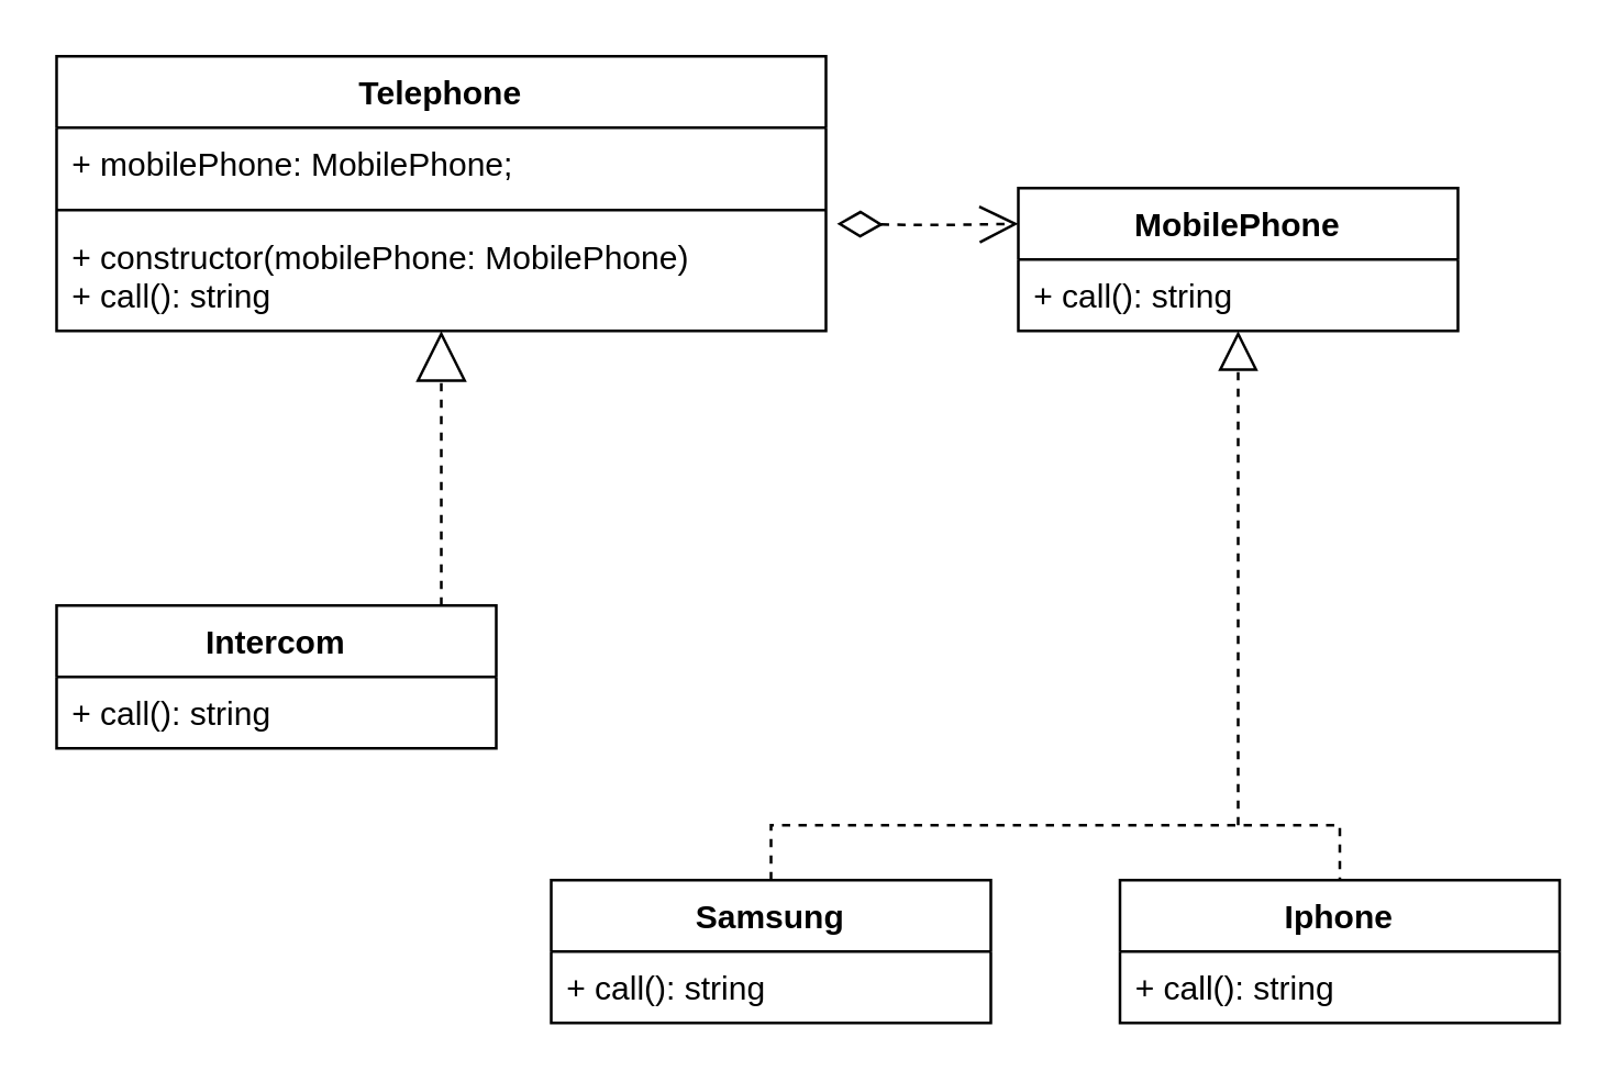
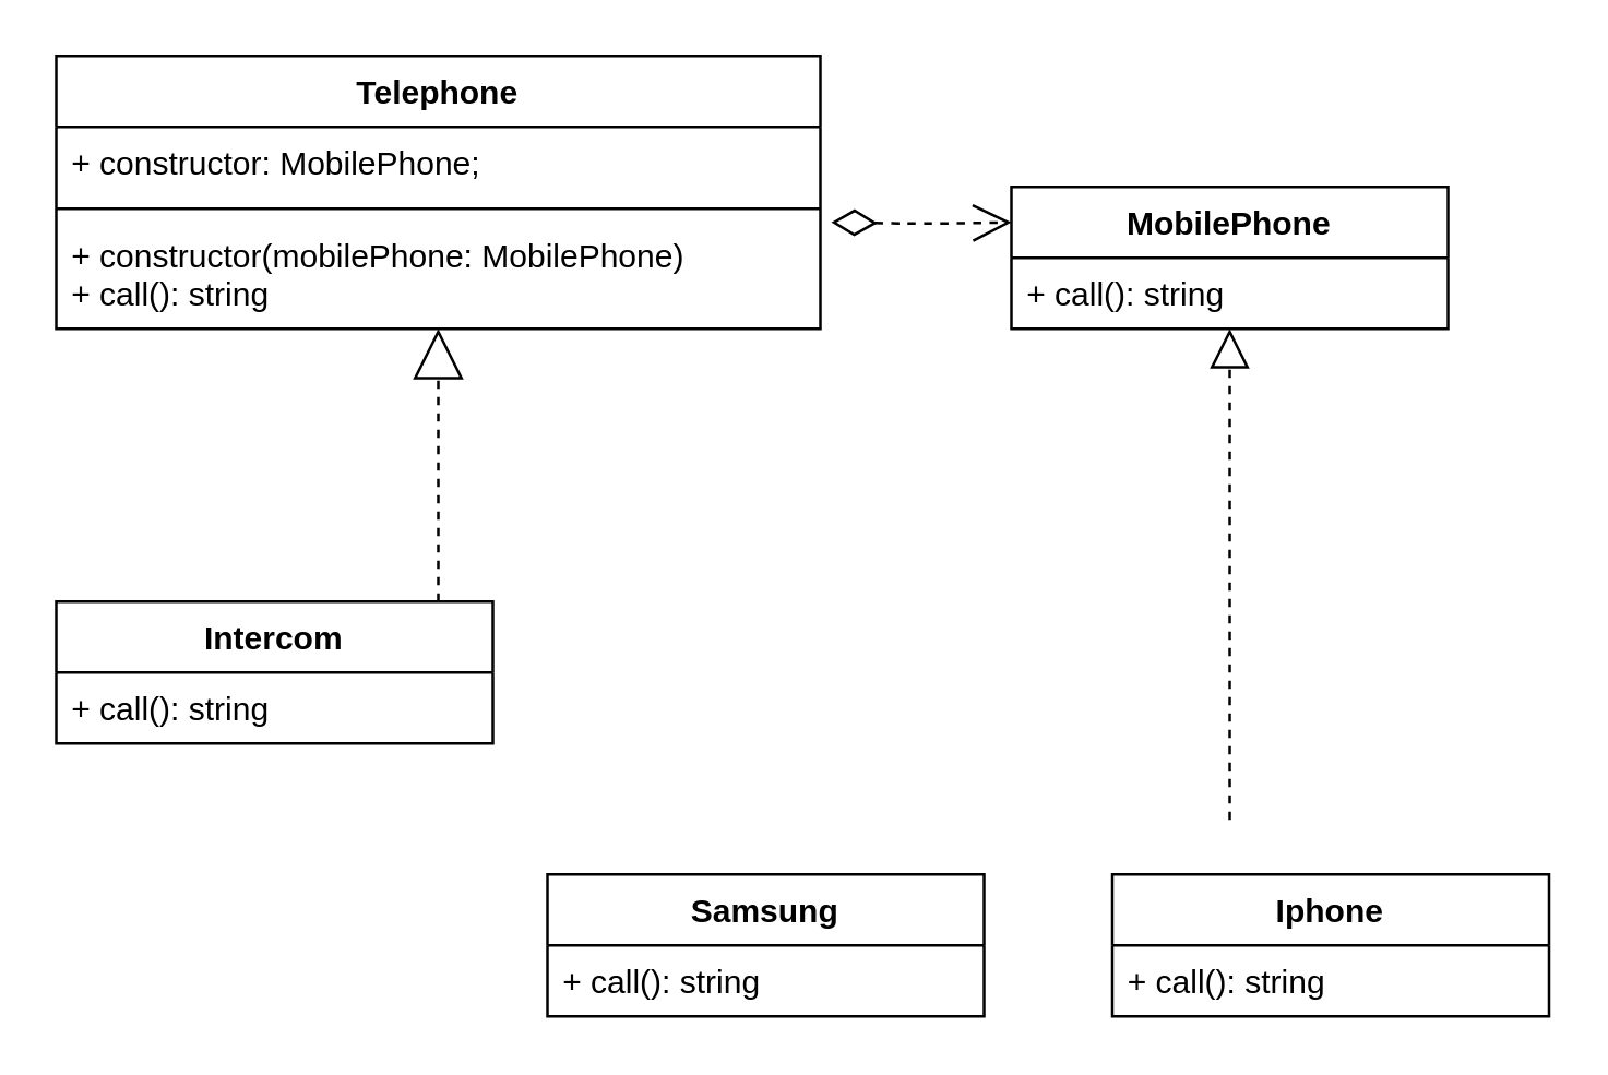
  <mxCell id="0" />
  <mxCell id="1" parent="0" />
  <mxCell id="2" value="Telephone" style="swimlane;fontStyle=1;align=center;verticalAlign=top;childLayout=stackLayout;horizontal=1;startSize=26;horizontalStack=0;resizeParent=1;resizeParentMax=0;resizeLast=0;collapsible=1;marginBottom=0;" vertex="1" parent="1"><mxGeometry x="20" y="20" width="280" height="100" as="geometry" /></mxCell>
- <mxCell id="3" value="+ mobilePhone: MobilePhone;" style="text;strokeColor=none;fillColor=none;align=left;verticalAlign=top;spacingLeft=4;spacingRight=4;overflow=hidden;rotatable=0;points=[[0,0.5],[1,0.5]];portConstraint=eastwest;" vertex="1" parent="2"><mxGeometry y="26" width="280" height="26" as="geometry" /></mxCell>
+ <mxCell id="3" value="+ constructor: MobilePhone;" style="text;strokeColor=none;fillColor=none;align=left;verticalAlign=top;spacingLeft=4;spacingRight=4;overflow=hidden;rotatable=0;points=[[0,0.5],[1,0.5]];portConstraint=eastwest;" vertex="1" parent="2"><mxGeometry y="26" width="280" height="26" as="geometry" /></mxCell>
  <mxCell id="4" value="" style="line;strokeWidth=1;fillColor=none;align=left;verticalAlign=middle;spacingTop=-1;spacingLeft=3;spacingRight=3;rotatable=0;labelPosition=right;points=[];portConstraint=eastwest;" vertex="1" parent="2"><mxGeometry y="52" width="280" height="8" as="geometry" /></mxCell>
  <mxCell id="5" value="+ constructor(mobilePhone: MobilePhone)&#10;+ call(): string" style="text;strokeColor=none;fillColor=none;align=left;verticalAlign=top;spacingLeft=4;spacingRight=4;overflow=hidden;rotatable=0;points=[[0,0.5],[1,0.5]];portConstraint=eastwest;" vertex="1" parent="2"><mxGeometry y="60" width="280" height="40" as="geometry" /></mxCell>
  <mxCell id="6" value="Intercom" style="swimlane;fontStyle=1;align=center;verticalAlign=top;childLayout=stackLayout;horizontal=1;startSize=26;horizontalStack=0;resizeParent=1;resizeParentMax=0;resizeLast=0;collapsible=1;marginBottom=0;" vertex="1" parent="1"><mxGeometry x="20" y="220" width="160" height="52" as="geometry" /></mxCell>
  <mxCell id="7" value="+ call(): string" style="text;strokeColor=none;fillColor=none;align=left;verticalAlign=top;spacingLeft=4;spacingRight=4;overflow=hidden;rotatable=0;points=[[0,0.5],[1,0.5]];portConstraint=eastwest;" vertex="1" parent="6"><mxGeometry y="26" width="160" height="26" as="geometry" /></mxCell>
  <mxCell id="8" value="MobilePhone" style="swimlane;fontStyle=1;align=center;verticalAlign=top;childLayout=stackLayout;horizontal=1;startSize=26;horizontalStack=0;resizeParent=1;resizeParentMax=0;resizeLast=0;collapsible=1;marginBottom=0;" vertex="1" parent="1"><mxGeometry x="370" y="68" width="160" height="52" as="geometry" /></mxCell>
  <mxCell id="9" value="+ call(): string" style="text;strokeColor=none;fillColor=none;align=left;verticalAlign=top;spacingLeft=4;spacingRight=4;overflow=hidden;rotatable=0;points=[[0,0.5],[1,0.5]];portConstraint=eastwest;" vertex="1" parent="8"><mxGeometry y="26" width="160" height="26" as="geometry" /></mxCell>
  <mxCell id="10" value="Iphone" style="swimlane;fontStyle=1;align=center;verticalAlign=top;childLayout=stackLayout;horizontal=1;startSize=26;horizontalStack=0;resizeParent=1;resizeParentMax=0;resizeLast=0;collapsible=1;marginBottom=0;" vertex="1" parent="1"><mxGeometry x="407" y="320" width="160" height="52" as="geometry" /></mxCell>
  <mxCell id="11" value="+ call(): string" style="text;strokeColor=none;fillColor=none;align=left;verticalAlign=top;spacingLeft=4;spacingRight=4;overflow=hidden;rotatable=0;points=[[0,0.5],[1,0.5]];portConstraint=eastwest;" vertex="1" parent="10"><mxGeometry y="26" width="160" height="26" as="geometry" /></mxCell>
- <mxCell id="12" style="edgeStyle=orthogonalEdgeStyle;rounded=0;orthogonalLoop=1;jettySize=auto;html=1;exitX=0.5;exitY=0;exitDx=0;exitDy=0;entryX=0.5;entryY=0;entryDx=0;entryDy=0;endArrow=none;endFill=0;dashed=1;" edge="1" parent="1" source="13" target="10"><mxGeometry relative="1" as="geometry" /></mxCell>
  <mxCell id="13" value="Samsung" style="swimlane;fontStyle=1;align=center;verticalAlign=top;childLayout=stackLayout;horizontal=1;startSize=26;horizontalStack=0;resizeParent=1;resizeParentMax=0;resizeLast=0;collapsible=1;marginBottom=0;" vertex="1" parent="1"><mxGeometry x="200" y="320" width="160" height="52" as="geometry" /></mxCell>
  <mxCell id="14" value="+ call(): string" style="text;strokeColor=none;fillColor=none;align=left;verticalAlign=top;spacingLeft=4;spacingRight=4;overflow=hidden;rotatable=0;points=[[0,0.5],[1,0.5]];portConstraint=eastwest;" vertex="1" parent="13"><mxGeometry y="26" width="160" height="26" as="geometry" /></mxCell>
  <mxCell id="15" value="" style="endArrow=block;dashed=1;endFill=0;endSize=12;html=1;" edge="1" parent="1" target="9"><mxGeometry width="160" relative="1" as="geometry"><mxPoint x="450" y="300" as="sourcePoint" /><mxPoint x="230" y="240" as="targetPoint" /></mxGeometry></mxCell>
  <mxCell id="16" value="" style="endArrow=open;html=1;endSize=12;startArrow=diamondThin;startSize=14;startFill=0;edgeStyle=orthogonalEdgeStyle;align=left;verticalAlign=bottom;dashed=1;entryX=0;entryY=0.25;entryDx=0;entryDy=0;" edge="1" parent="1" target="8"><mxGeometry x="-0.212" y="51" relative="1" as="geometry"><mxPoint x="304" y="81" as="sourcePoint" /><mxPoint x="230" y="240" as="targetPoint" /><mxPoint as="offset" /></mxGeometry></mxCell>
  <mxCell id="17" value="" style="endArrow=block;endSize=16;endFill=0;html=1;dashed=1;" edge="1" parent="1" target="5"><mxGeometry width="160" relative="1" as="geometry"><mxPoint x="160" y="220" as="sourcePoint" /><mxPoint x="103" y="123" as="targetPoint" /></mxGeometry></mxCell>
